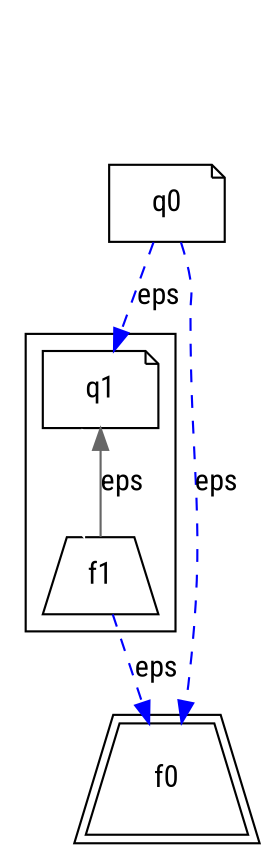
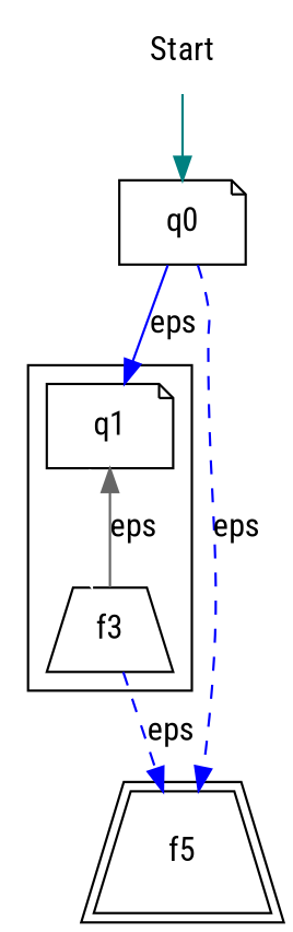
  digraph {
    fontname="Roboto Condensed"
    node [fontname="Roboto Condensed" shape=note]
    edge [color=blue fontname="Roboto Condensed" style=dashed]
    q1
-   f1 [shape=trapezium]
-   f0 [peripheries=2 shape=trapezium]
+   f1 [shape=trapezium label=f3]
+   f0 [peripheries=2 shape=trapezium label=f5]
+   Start [shape=plaintext]
    q0
    subgraph cluster_1 {
      q1
      f1
    }
    q1 -> f1 [color=white style=""]
    f1 -> q1 [color=gray40 constraint=false label=eps style=solid]
    f1 -> f0 [label=eps]
-   q0 -> q1 [label=eps]
+   Start -> q0 [color=teal style=solid]
+   q0 -> q1 [label=eps style=solid]
    q0 -> f0 [label=eps]
  }
